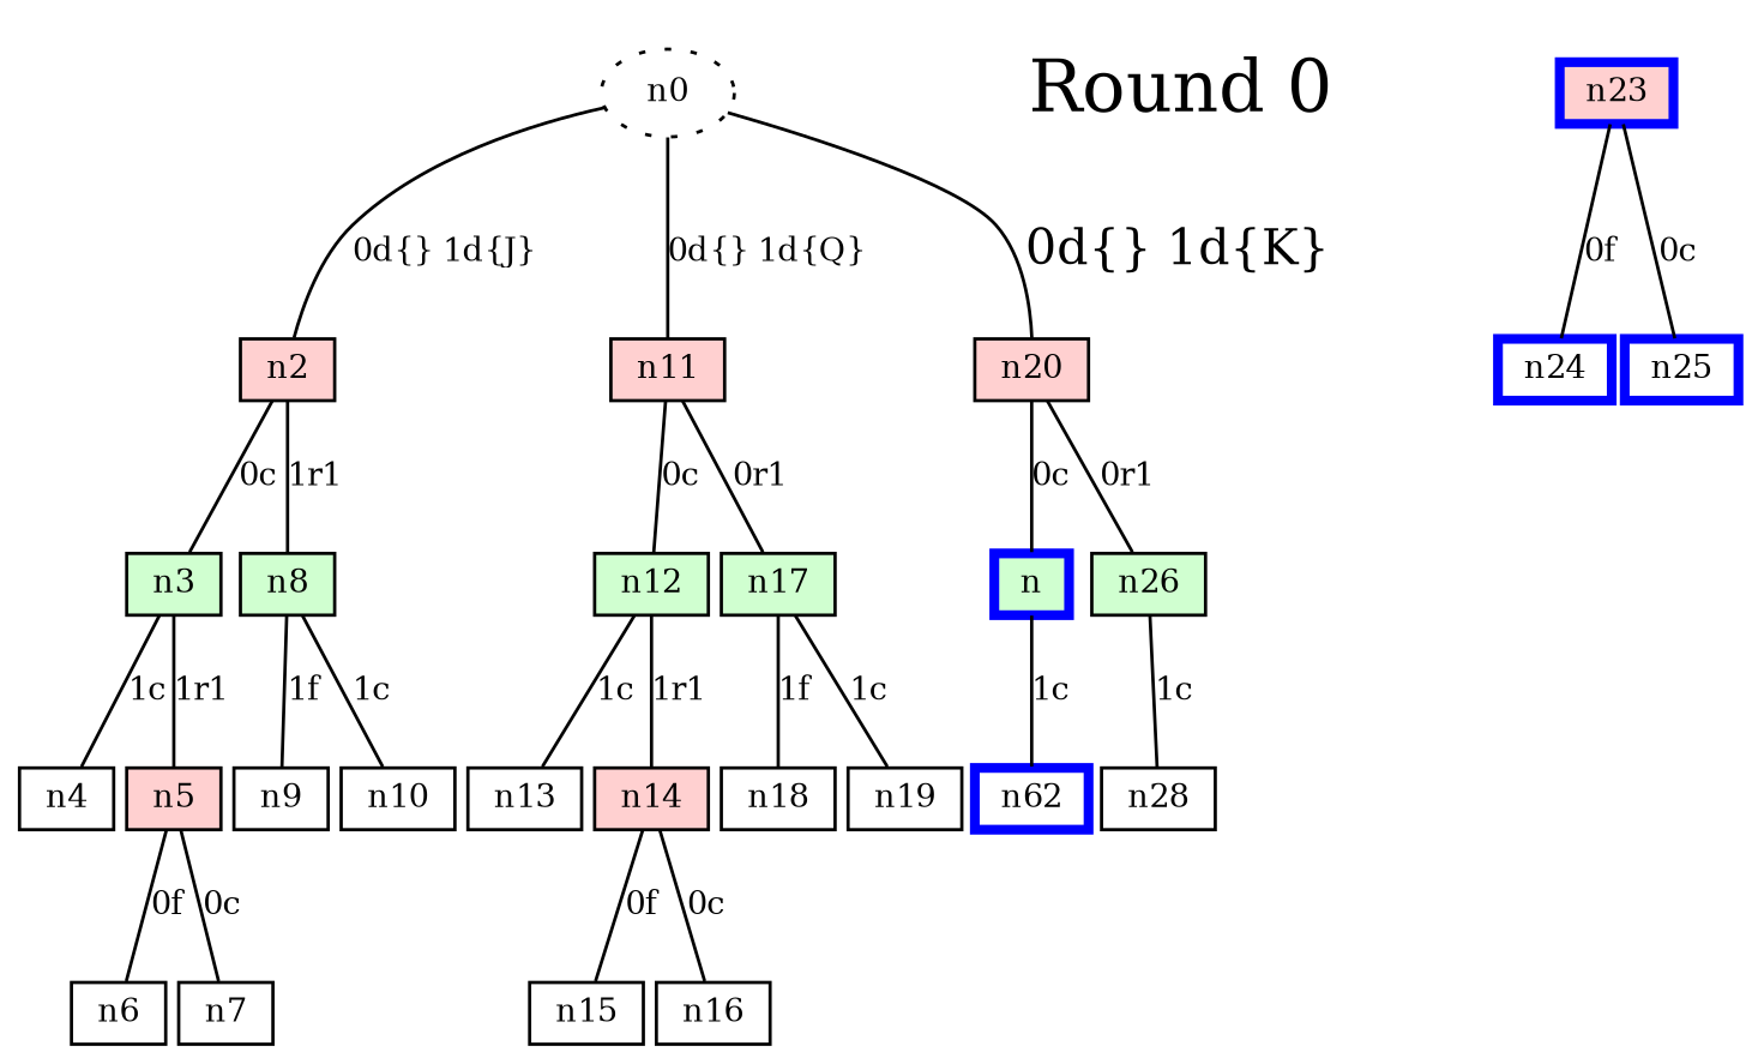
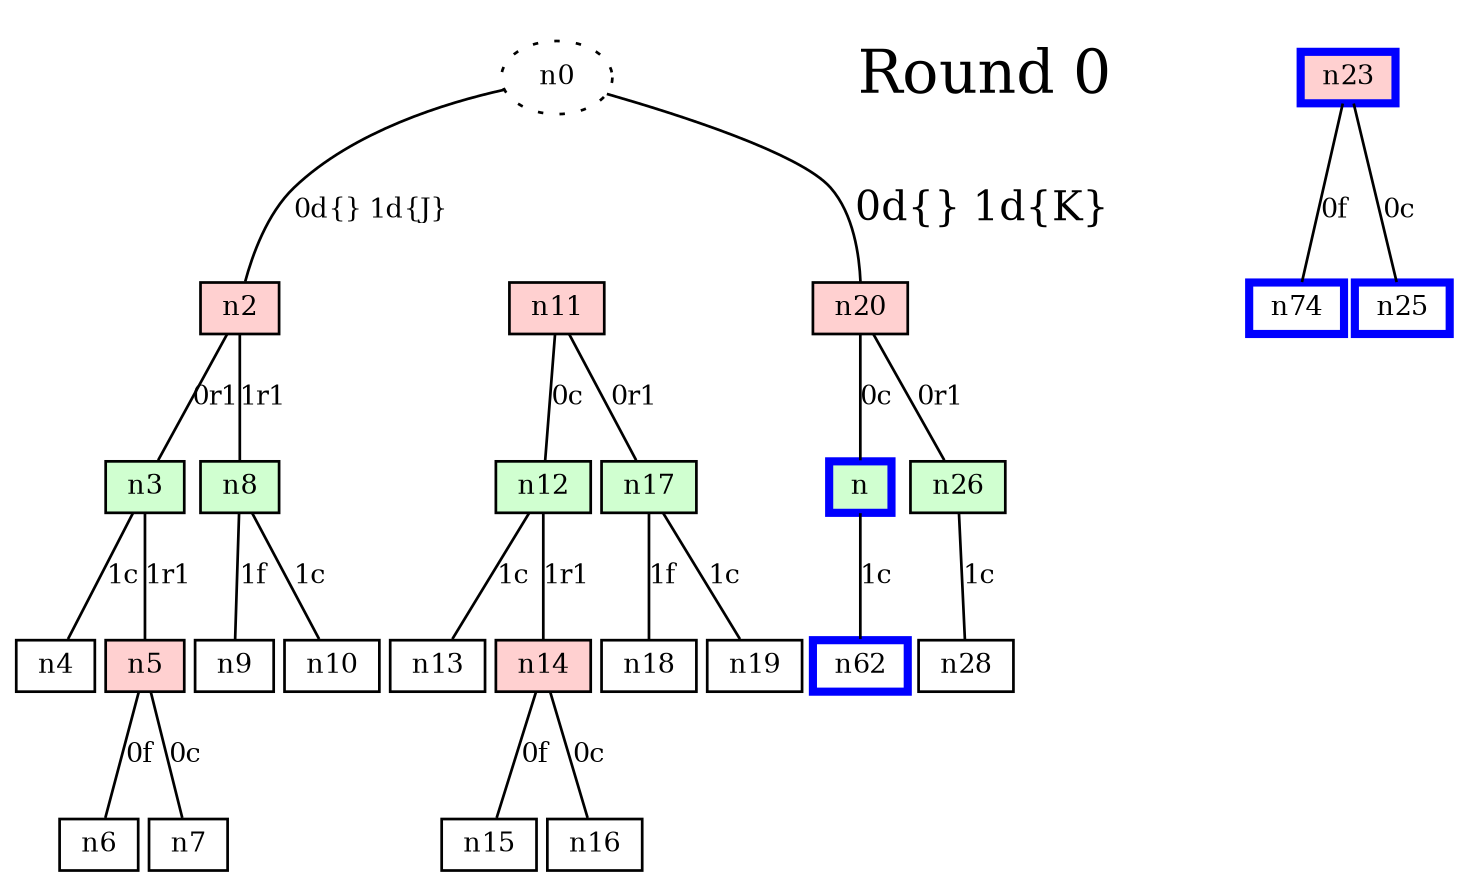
  digraph {
    fontname=arial
    fontsize=10
    labeljust=l
    labelloc=t
    nodesep=0.05
    node [fillcolor="#FFFFFF" fontsize=10 shape=box style=filled]
    edge [arrowhead=none fontsize=10]
    n0 [height=0.2 shape=ellipse style="filled, dotted" width=0.3]
    round0 [fontsize=22 height=0.2 label="Round 0" peripheries=0 style=bold width=0.3 fillcolor="" shape=""]
    n2 [fillcolor="#FFD0D0" height=0.2 width=0.3]
    n11 [fillcolor="#FFD0D0" height=0.2 width=0.3]
    n20 [fillcolor="#FFD0D0" height=0.2 width=0.3]
    n4 [height=0.2 width=0.3]
    n3 [fillcolor="#D0FFD0" height=0.2 width=0.3]
    n5 [fillcolor="#FFD0D0" height=0.2 width=0.3]
    n6 [height=0.2 width=0.3]
    n7 [height=0.2 width=0.3]
    n8 [fillcolor="#D0FFD0" height=0.2 width=0.3]
    n9 [height=0.2 width=0.3]
    n10 [height=0.2 width=0.3]
    n12 [fillcolor="#D0FFD0" height=0.2 width=0.3]
    n17 [fillcolor="#D0FFD0" height=0.2 width=0.3]
    n21 [color="#0000FF" fillcolor="#D0FFD0" height=0.2 label=n penwidth=3 width=0.3]
    n26 [fillcolor="#D0FFD0" height=0.2 width=0.3]
    n13 [height=0.2 width=0.3]
    n14 [fillcolor="#FFD0D0" height=0.2 width=0.3]
    n15 [height=0.2 width=0.3]
    n16 [height=0.2 width=0.3]
    n18 [height=0.2 width=0.3]
    n19 [height=0.2 width=0.3]
    n22 [color="#0000FF" height=0.2 label=n62 penwidth=3 width=0.3]
    n23 [color="#0000FF" fillcolor="#FFD0D0" height=0.2 penwidth=3 width=0.3]
-   n24 [color="#0000FF" height=0.2 penwidth=3 width=0.3]
+   n24 [color="#0000FF" height=0.2 penwidth=3 width=0.3 label=n74]
    n25 [color="#0000FF" height=0.2 penwidth=3 width=0.3]
    n28 [height=0.2 width=0.3]
    subgraph sub_1 {
      rank=same
      n0
      round0
    }
    n0 -> n2 [label="0d{} 1d{J}             "]
-   n0 -> n11 [label="0d{} 1d{Q}             "]
    n0 -> n20 [label=<<FONT POINT-SIZE="15">0d{} 1d{K}             </FONT>>]
-   n2 -> n3 [label="0c"]
+   n2 -> n3 [label="0r1"]
    n2 -> n8 [label="1r1"]
    n11 -> n12 [label="0c"]
    n11 -> n17 [label="0r1"]
    n20 -> n21 [label="0c"]
    n20 -> n26 [label="0r1"]
    n3 -> n4 [label="1c"]
    n3 -> n5 [label="1r1"]
    n5 -> n6 [label="0f"]
    n5 -> n7 [label="0c"]
    n8 -> n9 [label="1f"]
    n8 -> n10 [label="1c"]
    n12 -> n13 [label="1c"]
    n12 -> n14 [label="1r1"]
    n17 -> n18 [label="1f"]
    n17 -> n19 [label="1c"]
    n21 -> n22 [label="1c"]
    n26 -> n28 [label="1c"]
    n14 -> n15 [label="0f"]
    n14 -> n16 [label="0c"]
    n23 -> n24 [label="0f"]
    n23 -> n25 [label="0c"]
  }
